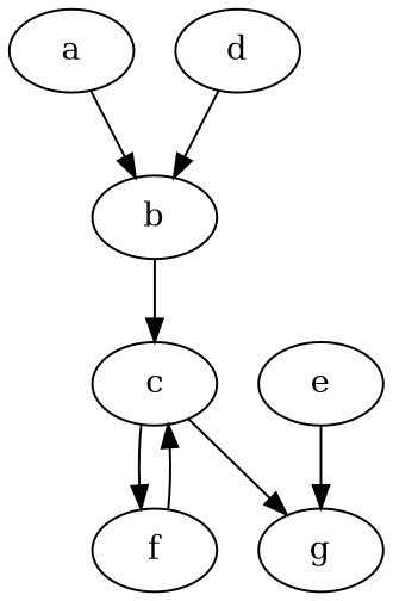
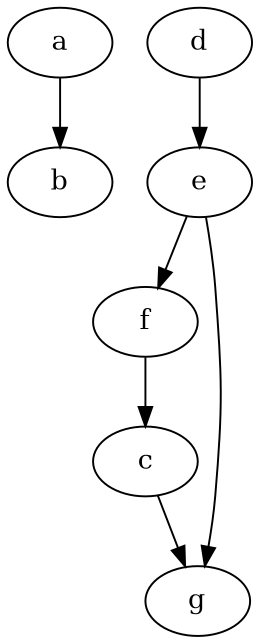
  digraph {
    node [alive=y type=B]
    a [ext_refcnt=1]
    b [alive=n type=P]
    c
    f [type=C]
    g [type=C]
    d [type=P]
    e
    a -> b [removed=after_snap]
-   b -> c
-   c -> f
+   e -> f
    c -> g
    f -> c
-   d -> b
+   d -> e
    e -> g
  }
